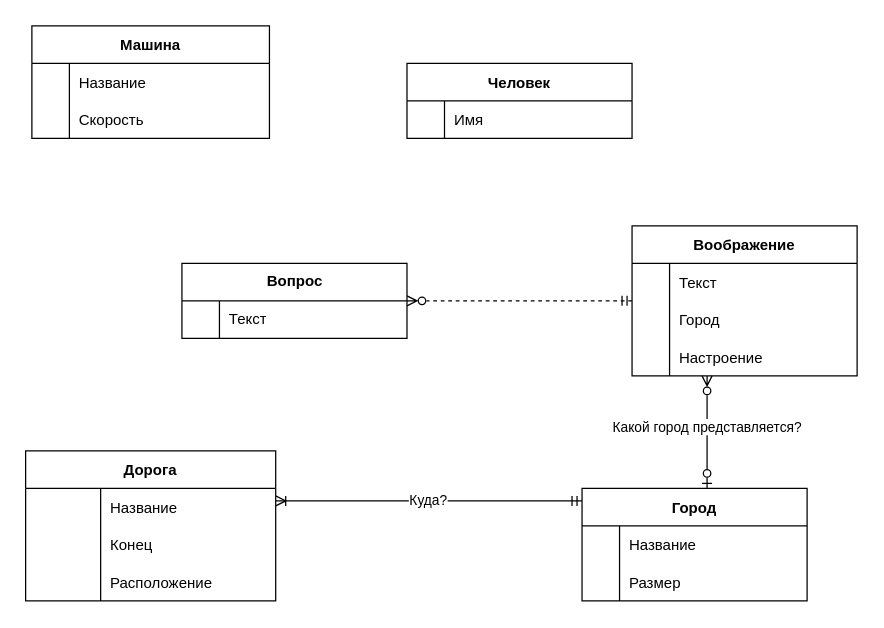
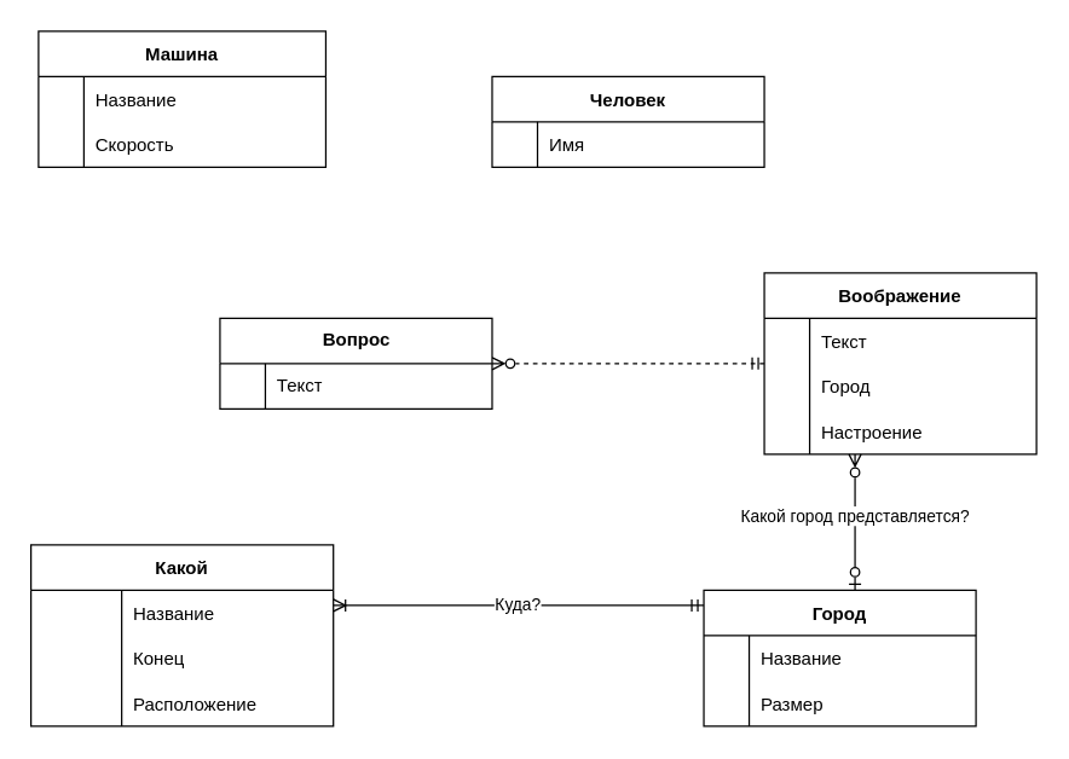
  <mxCell id="0" />
  <mxCell id="1" parent="0" />
  <mxCell id="2" value="Куда?" style="edgeStyle=orthogonalEdgeStyle;rounded=0;orthogonalLoop=1;jettySize=auto;html=1;startArrow=ERmandOne;startFill=0;endArrow=ERoneToMany;endFill=0;" parent="1" source="3" target="32" edge="1"><mxGeometry relative="1" as="geometry"><Array as="points"><mxPoint x="345" y="400" /><mxPoint x="345" y="400" /></Array></mxGeometry></mxCell>
  <mxCell id="3" value="Город" style="shape=table;startSize=30;container=1;collapsible=1;childLayout=tableLayout;fixedRows=1;rowLines=0;fontStyle=1;align=center;resizeLast=1;" parent="1" vertex="1"><mxGeometry x="465" y="390" width="180" height="90" as="geometry" /></mxCell>
  <mxCell id="4" value="" style="shape=tableRow;horizontal=0;startSize=0;swimlaneHead=0;swimlaneBody=0;fillColor=none;collapsible=0;dropTarget=0;points=[[0,0.5],[1,0.5]];portConstraint=eastwest;top=0;left=0;right=0;bottom=0;" parent="3" vertex="1"><mxGeometry y="30" width="180" height="30" as="geometry" /></mxCell>
  <mxCell id="5" value="" style="shape=partialRectangle;connectable=0;fillColor=none;top=0;left=0;bottom=0;right=0;editable=1;overflow=hidden;" parent="4" vertex="1"><mxGeometry width="30" height="30" as="geometry"><mxRectangle width="30" height="30" as="alternateBounds" /></mxGeometry></mxCell>
  <mxCell id="6" value="Название" style="shape=partialRectangle;connectable=0;fillColor=none;top=0;left=0;bottom=0;right=0;align=left;spacingLeft=6;overflow=hidden;" parent="4" vertex="1"><mxGeometry x="30" width="150" height="30" as="geometry"><mxRectangle width="150" height="30" as="alternateBounds" /></mxGeometry></mxCell>
  <mxCell id="7" value="" style="shape=tableRow;horizontal=0;startSize=0;swimlaneHead=0;swimlaneBody=0;fillColor=none;collapsible=0;dropTarget=0;points=[[0,0.5],[1,0.5]];portConstraint=eastwest;top=0;left=0;right=0;bottom=0;" parent="3" vertex="1"><mxGeometry y="60" width="180" height="30" as="geometry" /></mxCell>
  <mxCell id="8" value="" style="shape=partialRectangle;connectable=0;fillColor=none;top=0;left=0;bottom=0;right=0;editable=1;overflow=hidden;" parent="7" vertex="1"><mxGeometry width="30" height="30" as="geometry"><mxRectangle width="30" height="30" as="alternateBounds" /></mxGeometry></mxCell>
  <mxCell id="9" value="Размер" style="shape=partialRectangle;connectable=0;fillColor=none;top=0;left=0;bottom=0;right=0;align=left;spacingLeft=6;overflow=hidden;" parent="7" vertex="1"><mxGeometry x="30" width="150" height="30" as="geometry"><mxRectangle width="150" height="30" as="alternateBounds" /></mxGeometry></mxCell>
  <mxCell id="10" value="Машина" style="shape=table;startSize=30;container=1;collapsible=1;childLayout=tableLayout;fixedRows=1;rowLines=0;fontStyle=1;align=center;resizeLast=1;" parent="1" vertex="1"><mxGeometry x="25" y="20" width="190.0" height="90" as="geometry" /></mxCell>
  <mxCell id="11" value="" style="shape=tableRow;horizontal=0;startSize=0;swimlaneHead=0;swimlaneBody=0;fillColor=none;collapsible=0;dropTarget=0;points=[[0,0.5],[1,0.5]];portConstraint=eastwest;top=0;left=0;right=0;bottom=0;" parent="10" vertex="1"><mxGeometry y="30" width="190.0" height="30" as="geometry" /></mxCell>
  <mxCell id="12" value="" style="shape=partialRectangle;connectable=0;fillColor=none;top=0;left=0;bottom=0;right=0;editable=1;overflow=hidden;" parent="11" vertex="1"><mxGeometry width="30" height="30" as="geometry"><mxRectangle width="30" height="30" as="alternateBounds" /></mxGeometry></mxCell>
  <mxCell id="13" value="Название" style="shape=partialRectangle;connectable=0;fillColor=none;top=0;left=0;bottom=0;right=0;align=left;spacingLeft=6;overflow=hidden;" parent="11" vertex="1"><mxGeometry x="30" width="160.0" height="30" as="geometry"><mxRectangle width="160.0" height="30" as="alternateBounds" /></mxGeometry></mxCell>
  <mxCell id="14" style="shape=tableRow;horizontal=0;startSize=0;swimlaneHead=0;swimlaneBody=0;fillColor=none;collapsible=0;dropTarget=0;points=[[0,0.5],[1,0.5]];portConstraint=eastwest;top=0;left=0;right=0;bottom=0;" parent="10" vertex="1"><mxGeometry y="60" width="190.0" height="30" as="geometry" /></mxCell>
  <mxCell id="15" style="shape=partialRectangle;connectable=0;fillColor=none;top=0;left=0;bottom=0;right=0;editable=1;overflow=hidden;" parent="14" vertex="1"><mxGeometry width="30" height="30" as="geometry"><mxRectangle width="30" height="30" as="alternateBounds" /></mxGeometry></mxCell>
  <mxCell id="16" value="Скорость" style="shape=partialRectangle;connectable=0;fillColor=none;top=0;left=0;bottom=0;right=0;align=left;spacingLeft=6;overflow=hidden;" parent="14" vertex="1"><mxGeometry x="30" width="160.0" height="30" as="geometry"><mxRectangle width="160.0" height="30" as="alternateBounds" /></mxGeometry></mxCell>
  <mxCell id="17" value="Человек" style="shape=table;startSize=30;container=1;collapsible=1;childLayout=tableLayout;fixedRows=1;rowLines=0;fontStyle=1;align=center;resizeLast=1;" parent="1" vertex="1"><mxGeometry x="325" y="50" width="180" height="60" as="geometry" /></mxCell>
  <mxCell id="18" value="" style="shape=tableRow;horizontal=0;startSize=0;swimlaneHead=0;swimlaneBody=0;fillColor=none;collapsible=0;dropTarget=0;points=[[0,0.5],[1,0.5]];portConstraint=eastwest;top=0;left=0;right=0;bottom=0;" parent="17" vertex="1"><mxGeometry y="30" width="180" height="30" as="geometry" /></mxCell>
  <mxCell id="19" value="" style="shape=partialRectangle;connectable=0;fillColor=none;top=0;left=0;bottom=0;right=0;editable=1;overflow=hidden;" parent="18" vertex="1"><mxGeometry width="30" height="30" as="geometry"><mxRectangle width="30" height="30" as="alternateBounds" /></mxGeometry></mxCell>
  <mxCell id="20" value="Имя" style="shape=partialRectangle;connectable=0;fillColor=none;top=0;left=0;bottom=0;right=0;align=left;spacingLeft=6;overflow=hidden;" parent="18" vertex="1"><mxGeometry x="30" width="150" height="30" as="geometry"><mxRectangle width="150" height="30" as="alternateBounds" /></mxGeometry></mxCell>
  <mxCell id="21" value="" style="edgeStyle=orthogonalEdgeStyle;rounded=0;orthogonalLoop=1;jettySize=auto;html=1;startArrow=ERmandOne;startFill=0;endArrow=ERzeroToMany;endFill=0;dashed=1;" parent="1" source="22" target="43" edge="1"><mxGeometry x="0.004" relative="1" as="geometry"><mxPoint as="offset" /></mxGeometry></mxCell>
  <mxCell id="22" value="Воображение" style="shape=table;startSize=30;container=1;collapsible=1;childLayout=tableLayout;fixedRows=1;rowLines=0;fontStyle=1;align=center;resizeLast=1;" parent="1" vertex="1"><mxGeometry x="505" y="180" width="180" height="120" as="geometry" /></mxCell>
  <mxCell id="23" value="" style="shape=tableRow;horizontal=0;startSize=0;swimlaneHead=0;swimlaneBody=0;fillColor=none;collapsible=0;dropTarget=0;points=[[0,0.5],[1,0.5]];portConstraint=eastwest;top=0;left=0;right=0;bottom=0;" parent="22" vertex="1"><mxGeometry y="30" width="180" height="30" as="geometry" /></mxCell>
  <mxCell id="24" value="" style="shape=partialRectangle;connectable=0;fillColor=none;top=0;left=0;bottom=0;right=0;editable=1;overflow=hidden;" parent="23" vertex="1"><mxGeometry width="30" height="30" as="geometry"><mxRectangle width="30" height="30" as="alternateBounds" /></mxGeometry></mxCell>
  <mxCell id="25" value="Текст" style="shape=partialRectangle;connectable=0;fillColor=none;top=0;left=0;bottom=0;right=0;align=left;spacingLeft=6;overflow=hidden;" parent="23" vertex="1"><mxGeometry x="30" width="150" height="30" as="geometry"><mxRectangle width="150" height="30" as="alternateBounds" /></mxGeometry></mxCell>
  <mxCell id="26" style="shape=tableRow;horizontal=0;startSize=0;swimlaneHead=0;swimlaneBody=0;fillColor=none;collapsible=0;dropTarget=0;points=[[0,0.5],[1,0.5]];portConstraint=eastwest;top=0;left=0;right=0;bottom=0;" parent="22" vertex="1"><mxGeometry y="60" width="180" height="30" as="geometry" /></mxCell>
  <mxCell id="27" value="" style="shape=partialRectangle;connectable=0;fillColor=none;top=0;left=0;bottom=0;right=0;editable=1;overflow=hidden;" parent="26" vertex="1"><mxGeometry width="30" height="30" as="geometry"><mxRectangle width="30" height="30" as="alternateBounds" /></mxGeometry></mxCell>
  <mxCell id="28" value="Город" style="shape=partialRectangle;connectable=0;fillColor=none;top=0;left=0;bottom=0;right=0;align=left;spacingLeft=6;overflow=hidden;" parent="26" vertex="1"><mxGeometry x="30" width="150" height="30" as="geometry"><mxRectangle width="150" height="30" as="alternateBounds" /></mxGeometry></mxCell>
  <mxCell id="29" style="shape=tableRow;horizontal=0;startSize=0;swimlaneHead=0;swimlaneBody=0;fillColor=none;collapsible=0;dropTarget=0;points=[[0,0.5],[1,0.5]];portConstraint=eastwest;top=0;left=0;right=0;bottom=0;" parent="22" vertex="1"><mxGeometry y="90" width="180" height="30" as="geometry" /></mxCell>
  <mxCell id="30" value="" style="shape=partialRectangle;connectable=0;fillColor=none;top=0;left=0;bottom=0;right=0;editable=1;overflow=hidden;" parent="29" vertex="1"><mxGeometry width="30" height="30" as="geometry"><mxRectangle width="30" height="30" as="alternateBounds" /></mxGeometry></mxCell>
  <mxCell id="31" value="Настроение" style="shape=partialRectangle;connectable=0;fillColor=none;top=0;left=0;bottom=0;right=0;align=left;spacingLeft=6;overflow=hidden;" parent="29" vertex="1"><mxGeometry x="30" width="150" height="30" as="geometry"><mxRectangle width="150" height="30" as="alternateBounds" /></mxGeometry></mxCell>
- <mxCell id="32" value="Дорога" style="shape=table;startSize=30;container=1;collapsible=1;childLayout=tableLayout;fixedRows=1;rowLines=0;fontStyle=1;align=center;resizeLast=1;" parent="1" vertex="1"><mxGeometry x="20" y="360" width="200" height="120" as="geometry" /></mxCell>
+ <mxCell id="32" value="Какой" style="shape=table;startSize=30;container=1;collapsible=1;childLayout=tableLayout;fixedRows=1;rowLines=0;fontStyle=1;align=center;resizeLast=1;" parent="1" vertex="1"><mxGeometry x="20" y="360" width="200" height="120" as="geometry" /></mxCell>
  <mxCell id="33" style="shape=tableRow;horizontal=0;startSize=0;swimlaneHead=0;swimlaneBody=0;fillColor=none;collapsible=0;dropTarget=0;points=[[0,0.5],[1,0.5]];portConstraint=eastwest;top=0;left=0;right=0;bottom=0;" parent="32" vertex="1"><mxGeometry y="30" width="200" height="30" as="geometry" /></mxCell>
  <mxCell id="34" style="shape=partialRectangle;connectable=0;fillColor=none;top=0;left=0;bottom=0;right=0;editable=1;overflow=hidden;" parent="33" vertex="1"><mxGeometry width="60" height="30" as="geometry"><mxRectangle width="60" height="30" as="alternateBounds" /></mxGeometry></mxCell>
  <mxCell id="35" value="Название" style="shape=partialRectangle;connectable=0;fillColor=none;top=0;left=0;bottom=0;right=0;align=left;spacingLeft=6;overflow=hidden;" parent="33" vertex="1"><mxGeometry x="60" width="140" height="30" as="geometry"><mxRectangle width="140" height="30" as="alternateBounds" /></mxGeometry></mxCell>
  <mxCell id="36" value="" style="shape=tableRow;horizontal=0;startSize=0;swimlaneHead=0;swimlaneBody=0;fillColor=none;collapsible=0;dropTarget=0;points=[[0,0.5],[1,0.5]];portConstraint=eastwest;top=0;left=0;right=0;bottom=0;" parent="32" vertex="1"><mxGeometry y="60" width="200" height="30" as="geometry" /></mxCell>
  <mxCell id="37" value="" style="shape=partialRectangle;connectable=0;fillColor=none;top=0;left=0;bottom=0;right=0;editable=1;overflow=hidden;" parent="36" vertex="1"><mxGeometry width="60" height="30" as="geometry"><mxRectangle width="60" height="30" as="alternateBounds" /></mxGeometry></mxCell>
  <mxCell id="38" value="Конец" style="shape=partialRectangle;connectable=0;fillColor=none;top=0;left=0;bottom=0;right=0;align=left;spacingLeft=6;overflow=hidden;" parent="36" vertex="1"><mxGeometry x="60" width="140" height="30" as="geometry"><mxRectangle width="140" height="30" as="alternateBounds" /></mxGeometry></mxCell>
  <mxCell id="39" style="shape=tableRow;horizontal=0;startSize=0;swimlaneHead=0;swimlaneBody=0;fillColor=none;collapsible=0;dropTarget=0;points=[[0,0.5],[1,0.5]];portConstraint=eastwest;top=0;left=0;right=0;bottom=0;" parent="32" vertex="1"><mxGeometry y="90" width="200" height="30" as="geometry" /></mxCell>
  <mxCell id="40" style="shape=partialRectangle;connectable=0;fillColor=none;top=0;left=0;bottom=0;right=0;editable=1;overflow=hidden;" parent="39" vertex="1"><mxGeometry width="60" height="30" as="geometry"><mxRectangle width="60" height="30" as="alternateBounds" /></mxGeometry></mxCell>
  <mxCell id="41" value="Расположение" style="shape=partialRectangle;connectable=0;fillColor=none;top=0;left=0;bottom=0;right=0;align=left;spacingLeft=6;overflow=hidden;" parent="39" vertex="1"><mxGeometry x="60" width="140" height="30" as="geometry"><mxRectangle width="140" height="30" as="alternateBounds" /></mxGeometry></mxCell>
  <mxCell id="42" value="Какой город представляется?" style="edgeStyle=orthogonalEdgeStyle;rounded=0;jumpStyle=none;orthogonalLoop=1;jettySize=auto;html=1;startArrow=ERzeroToMany;startFill=0;endArrow=ERzeroToOne;endFill=0;" parent="1" source="22" target="3" edge="1"><mxGeometry x="-0.097" relative="1" as="geometry"><mxPoint x="605" y="305" as="sourcePoint" /><Array as="points"><mxPoint x="565" y="340" /><mxPoint x="565" y="340" /></Array><mxPoint as="offset" /></mxGeometry></mxCell>
  <mxCell id="43" value="Вопрос" style="shape=table;startSize=30;container=1;collapsible=1;childLayout=tableLayout;fixedRows=1;rowLines=0;fontStyle=1;align=center;resizeLast=1;html=1;" parent="1" vertex="1"><mxGeometry x="145" y="210" width="180" height="60" as="geometry" /></mxCell>
  <mxCell id="44" value="" style="shape=tableRow;horizontal=0;startSize=0;swimlaneHead=0;swimlaneBody=0;fillColor=none;collapsible=0;dropTarget=0;points=[[0,0.5],[1,0.5]];portConstraint=eastwest;top=0;left=0;right=0;bottom=0;" parent="43" vertex="1"><mxGeometry y="30" width="180" height="30" as="geometry" /></mxCell>
  <mxCell id="45" value="" style="shape=partialRectangle;connectable=0;fillColor=none;top=0;left=0;bottom=0;right=0;editable=1;overflow=hidden;whiteSpace=wrap;html=1;" parent="44" vertex="1"><mxGeometry width="30" height="30" as="geometry"><mxRectangle width="30" height="30" as="alternateBounds" /></mxGeometry></mxCell>
  <mxCell id="46" value="Текст" style="shape=partialRectangle;connectable=0;fillColor=none;top=0;left=0;bottom=0;right=0;align=left;spacingLeft=6;overflow=hidden;whiteSpace=wrap;html=1;" parent="44" vertex="1"><mxGeometry x="30" width="150" height="30" as="geometry"><mxRectangle width="150" height="30" as="alternateBounds" /></mxGeometry></mxCell>
